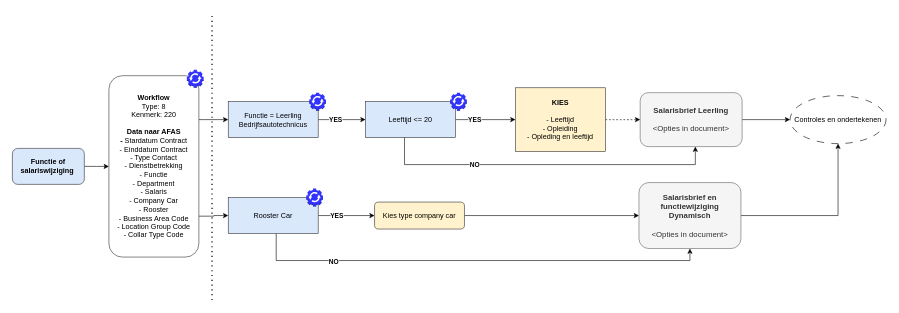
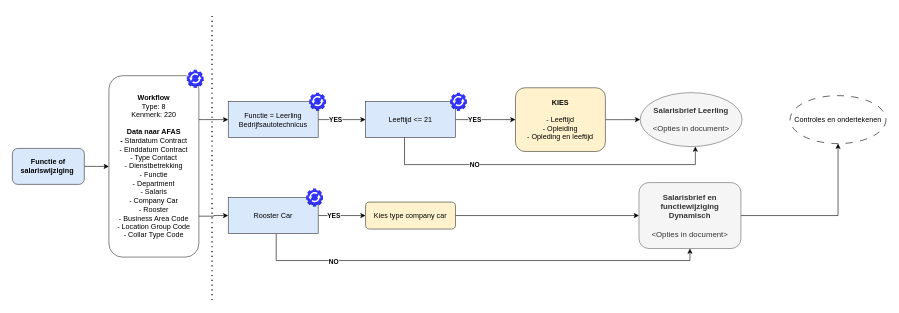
  <mxCell id="0" />
  <mxCell id="1" parent="0" />
  <mxCell id="2" style="edgeStyle=orthogonalEdgeStyle;rounded=0;orthogonalLoop=1;jettySize=auto;html=1;" parent="1" source="3" target="7" edge="1"><mxGeometry relative="1" as="geometry" /></mxCell>
  <mxCell id="3" value="&lt;div&gt;&lt;b&gt;Functie of salariswijziging&amp;nbsp;&lt;/b&gt;&lt;/div&gt;" style="rounded=1;whiteSpace=wrap;html=1;strokeColor=#333333;align=center;fillColor=#dae8fc;" parent="1" vertex="1"><mxGeometry x="20" y="247" width="120" height="60" as="geometry" /></mxCell>
  <mxCell id="4" value="" style="endArrow=none;dashed=1;html=1;dashPattern=1 3;strokeWidth=2;rounded=0;" parent="1" edge="1"><mxGeometry width="50" height="50" relative="1" as="geometry"><mxPoint x="353" y="500" as="sourcePoint" /><mxPoint x="353" y="20" as="targetPoint" /></mxGeometry></mxCell>
  <mxCell id="5" style="edgeStyle=orthogonalEdgeStyle;rounded=0;orthogonalLoop=1;jettySize=auto;html=1;entryX=0;entryY=0.5;entryDx=0;entryDy=0;" parent="1" source="7" target="11" edge="1"><mxGeometry relative="1" as="geometry"><mxPoint x="390" y="240" as="targetPoint" /><Array as="points"><mxPoint x="340" y="199" /><mxPoint x="340" y="199" /></Array></mxGeometry></mxCell>
  <mxCell id="6" style="edgeStyle=orthogonalEdgeStyle;rounded=0;orthogonalLoop=1;jettySize=auto;html=1;entryX=0;entryY=0.5;entryDx=0;entryDy=0;" edge="1" parent="1" source="7" target="30"><mxGeometry relative="1" as="geometry"><Array as="points"><mxPoint x="356" y="360" /><mxPoint x="356" y="359" /></Array></mxGeometry></mxCell>
  <mxCell id="7" value="&lt;b&gt;Workflow&lt;/b&gt;&lt;div&gt;&lt;span style=&quot;background-color: initial;&quot;&gt;Type: 8&lt;/span&gt;&lt;br&gt;&lt;/div&gt;&lt;div&gt;Kenmerk: 220&lt;/div&gt;&lt;div&gt;&lt;br&gt;&lt;/div&gt;&lt;div&gt;&lt;b&gt;Data naar AFAS&lt;/b&gt;&lt;/div&gt;&lt;div&gt;&lt;b&gt;- &lt;/b&gt;Stardatum Contract&lt;br&gt;&lt;div&gt;&lt;div&gt;&lt;div&gt;- Einddatum Contract&lt;/div&gt;&lt;div&gt;- Type Contact&lt;/div&gt;&lt;div&gt;&lt;span style=&quot;background-color: initial;&quot;&gt;- Dienstbetrekking&lt;/span&gt;&lt;/div&gt;&lt;div&gt;&lt;span style=&quot;background-color: initial;&quot;&gt;- Functie&lt;/span&gt;&lt;br&gt;&lt;/div&gt;&lt;/div&gt;&lt;div&gt;&lt;span style=&quot;background-color: initial;&quot;&gt;- Department&lt;/span&gt;&lt;/div&gt;&lt;div&gt;&lt;span style=&quot;background-color: initial;&quot;&gt;- Salaris&lt;/span&gt;&lt;/div&gt;&lt;div&gt;&lt;span style=&quot;background-color: initial;&quot;&gt;- Company Car&lt;/span&gt;&lt;/div&gt;&lt;div&gt;&lt;span style=&quot;background-color: initial;&quot;&gt;- Rooster&lt;/span&gt;&lt;/div&gt;&lt;/div&gt;&lt;/div&gt;&lt;div&gt;&lt;span style=&quot;background-color: initial;&quot;&gt;- Business Area Code&lt;/span&gt;&lt;/div&gt;&lt;div&gt;&lt;span style=&quot;background-color: initial;&quot;&gt;- Location Group Code&lt;/span&gt;&lt;/div&gt;&lt;div&gt;&lt;span style=&quot;background-color: initial;&quot;&gt;- Collar Type Code&lt;/span&gt;&lt;/div&gt;" style="rounded=1;whiteSpace=wrap;html=1;strokeColor=#333333;" parent="1" vertex="1"><mxGeometry x="181" y="125.75" width="150" height="302.5" as="geometry" /></mxCell>
  <mxCell id="8" value="" style="outlineConnect=0;dashed=0;verticalLabelPosition=bottom;verticalAlign=top;align=center;html=1;shape=mxgraph.aws3.automation;fillColor=#3333FF;strokeColor=#6c8ebf;" parent="1" vertex="1"><mxGeometry x="311" y="116" width="28" height="30" as="geometry" /></mxCell>
  <mxCell id="9" style="edgeStyle=orthogonalEdgeStyle;rounded=0;orthogonalLoop=1;jettySize=auto;html=1;entryX=0;entryY=0.5;entryDx=0;entryDy=0;" parent="1" source="11" target="16" edge="1"><mxGeometry relative="1" as="geometry" /></mxCell>
  <mxCell id="10" value="&lt;b&gt;YES&lt;/b&gt;" style="edgeLabel;html=1;align=center;verticalAlign=middle;resizable=0;points=[];" parent="9" vertex="1" connectable="0"><mxGeometry x="-0.1" y="1" relative="1" as="geometry"><mxPoint x="-8" y="1" as="offset" /></mxGeometry></mxCell>
  <mxCell id="11" value="&lt;div&gt;Functie =&amp;nbsp;Leerling Bedrijfsautotechnicus&lt;span style=&quot;color: rgba(0, 0, 0, 0); font-family: monospace; font-size: 0px; text-align: start; text-wrap: nowrap; background-color: initial;&quot;&gt;%3CmxGraphModel%3E%3Croot%3E%3CmxCell%20id%3D%220%22%2F%3E%3CmxCell%20id%3D%221%22%20parent%3D%220%22%2F%3E%3CmxCell%20id%3D%222%22%20value%3D%22%26lt%3Bdiv%26gt%3BCompany%20Car%26lt%3B%2Fdiv%26gt%3B%26lt%3Bdiv%26gt%3B%26lt%3B%2Fdiv%26gt%3B%22%20style%3D%22rounded%3D0%3BwhiteSpace%3Dwrap%3Bhtml%3D1%3BfillColor%3D%23dae8fc%3BstrokeColor%3D%23333333%3B%22%20vertex%3D%221%22%20parent%3D%221%22%3E%3CmxGeometry%20x%3D%22630%22%20y%3D%22250%22%20width%3D%22150%22%20height%3D%2260%22%20as%3D%22geometry%22%2F%3E%3C%2FmxCell%3E%3C%2Froot%3E%3C%2FmxGraphModel%3E&lt;/span&gt;&lt;/div&gt;&lt;div&gt;&lt;/div&gt;" style="rounded=0;whiteSpace=wrap;html=1;fillColor=#dae8fc;strokeColor=#333333;" parent="1" vertex="1"><mxGeometry x="380" y="169" width="150" height="60" as="geometry" /></mxCell>
  <mxCell id="12" style="edgeStyle=orthogonalEdgeStyle;rounded=0;orthogonalLoop=1;jettySize=auto;html=1;entryX=0;entryY=0.5;entryDx=0;entryDy=0;" parent="1" source="16" target="22" edge="1"><mxGeometry relative="1" as="geometry"><mxPoint x="880" y="199" as="targetPoint" /></mxGeometry></mxCell>
  <mxCell id="13" value="&lt;b&gt;YES&lt;/b&gt;" style="edgeLabel;html=1;align=center;verticalAlign=middle;resizable=0;points=[];" parent="12" vertex="1" connectable="0"><mxGeometry x="-0.378" relative="1" as="geometry"><mxPoint as="offset" /></mxGeometry></mxCell>
  <mxCell id="14" style="edgeStyle=orthogonalEdgeStyle;rounded=0;orthogonalLoop=1;jettySize=auto;html=1;" parent="1" target="20" edge="1"><mxGeometry relative="1" as="geometry"><mxPoint x="674" y="184" as="sourcePoint" /><mxPoint x="844" y="311.5" as="targetPoint" /><Array as="points"><mxPoint x="674" y="274" /><mxPoint x="1159" y="274" /></Array></mxGeometry></mxCell>
  <mxCell id="15" value="&lt;b&gt;NO&lt;/b&gt;" style="edgeLabel;html=1;align=center;verticalAlign=middle;resizable=0;points=[];" parent="14" vertex="1" connectable="0"><mxGeometry x="0.536" y="2" relative="1" as="geometry"><mxPoint x="-259" y="1" as="offset" /></mxGeometry></mxCell>
- <mxCell id="16" value="&lt;div&gt;Leeftijd &amp;lt;= 20&lt;/div&gt;&lt;div&gt;&lt;/div&gt;" style="rounded=0;whiteSpace=wrap;html=1;fillColor=#dae8fc;strokeColor=#333333;" parent="1" vertex="1"><mxGeometry x="609" y="169" width="150" height="60" as="geometry" /></mxCell>
+ <mxCell id="16" value="&lt;div&gt;Leeftijd &amp;lt;= 21&lt;/div&gt;&lt;div&gt;&lt;/div&gt;" style="rounded=0;whiteSpace=wrap;html=1;fillColor=#dae8fc;strokeColor=#333333;" parent="1" vertex="1"><mxGeometry x="609" y="169" width="150" height="60" as="geometry" /></mxCell>
  <mxCell id="17" value="" style="outlineConnect=0;dashed=0;verticalLabelPosition=bottom;verticalAlign=top;align=center;html=1;shape=mxgraph.aws3.automation;fillColor=#3333FF;strokeColor=#6c8ebf;" parent="1" vertex="1"><mxGeometry x="515" y="154" width="28" height="30" as="geometry" /></mxCell>
  <mxCell id="18" value="" style="outlineConnect=0;dashed=0;verticalLabelPosition=bottom;verticalAlign=top;align=center;html=1;shape=mxgraph.aws3.automation;fillColor=#3333FF;strokeColor=#6c8ebf;" parent="1" vertex="1"><mxGeometry x="750" y="154" width="28" height="30" as="geometry" /></mxCell>
- <mxCell id="19" style="edgeStyle=orthogonalEdgeStyle;rounded=0;orthogonalLoop=1;jettySize=auto;html=1;" parent="1" source="20" target="25" edge="1"><mxGeometry relative="1" as="geometry" /></mxCell>
- <mxCell id="20" value="&lt;span style=&quot;font-size: 13px;&quot;&gt;&lt;b&gt;Salarisbrief Leerling&lt;/b&gt;&lt;/span&gt;&lt;br&gt;&lt;div style=&quot;font-size: 13px;&quot;&gt;&lt;b&gt;&lt;br&gt;&lt;/b&gt;&lt;div&gt;&amp;lt;Opties in document&amp;gt;&lt;br&gt;&lt;/div&gt;&lt;/div&gt;" style="rounded=1;whiteSpace=wrap;html=1;fillColor=#f5f5f5;strokeColor=#666666;fontColor=#333333;" parent="1" vertex="1"><mxGeometry x="1067" y="154" width="170" height="90" as="geometry" /></mxCell>
- <mxCell id="21" style="edgeStyle=orthogonalEdgeStyle;rounded=0;orthogonalLoop=1;jettySize=auto;html=1;dashed=1;" parent="1" source="22" target="20" edge="1"><mxGeometry relative="1" as="geometry" /></mxCell>
- <mxCell id="22" value="&lt;div&gt;&lt;div&gt;&lt;b&gt;KIES&lt;/b&gt;&lt;/div&gt;&lt;div&gt;&lt;br&gt;&lt;/div&gt;&lt;div&gt;- Leeftijd&lt;/div&gt;&lt;div&gt;- Opleiding&lt;/div&gt;&lt;div&gt;- Opleding en leeftijd&lt;/div&gt;&lt;/div&gt;" style="whiteSpace=wrap;html=1;fillColor=#fff2cc;strokeColor=#333333;rounded=0;" parent="1" vertex="1"><mxGeometry x="859" y="145.88" width="150" height="106.25" as="geometry" /></mxCell>
+ <mxCell id="20" value="&lt;span style=&quot;font-size: 13px;&quot;&gt;&lt;b&gt;Salarisbrief Leerling&lt;/b&gt;&lt;/span&gt;&lt;br&gt;&lt;div style=&quot;font-size: 13px;&quot;&gt;&lt;b&gt;&lt;br&gt;&lt;/b&gt;&lt;div&gt;&amp;lt;Opties in document&amp;gt;&lt;br&gt;&lt;/div&gt;&lt;/div&gt;" style="ellipse;whiteSpace=wrap;html=1;fillColor=#f5f5f5;strokeColor=#666666;fontColor=#333333;" parent="1" vertex="1"><mxGeometry x="1067" y="154" width="170" height="90" as="geometry" /></mxCell>
+ <mxCell id="21" style="edgeStyle=orthogonalEdgeStyle;rounded=0;orthogonalLoop=1;jettySize=auto;html=1;" parent="1" source="22" target="20" edge="1"><mxGeometry relative="1" as="geometry" /></mxCell>
+ <mxCell id="22" value="&lt;div&gt;&lt;div&gt;&lt;b&gt;KIES&lt;/b&gt;&lt;/div&gt;&lt;div&gt;&lt;br&gt;&lt;/div&gt;&lt;div&gt;- Leeftijd&lt;/div&gt;&lt;div&gt;- Opleiding&lt;/div&gt;&lt;div&gt;- Opleding en leeftijd&lt;/div&gt;&lt;/div&gt;" style="rounded=1;whiteSpace=wrap;html=1;fillColor=#fff2cc;strokeColor=#333333;" parent="1" vertex="1"><mxGeometry x="859" y="145.88" width="150" height="106.25" as="geometry" /></mxCell>
  <mxCell id="23" style="edgeStyle=orthogonalEdgeStyle;rounded=0;orthogonalLoop=1;jettySize=auto;html=1;entryX=0.5;entryY=1;entryDx=0;entryDy=0;" parent="1" source="24" target="25" edge="1"><mxGeometry relative="1" as="geometry" /></mxCell>
  <mxCell id="24" value="&lt;span style=&quot;font-size: 13px;&quot;&gt;&lt;b&gt;Salarisbrief en functiewijziging Dynamisch&lt;/b&gt;&lt;/span&gt;&lt;div&gt;&lt;span style=&quot;font-size: 13px;&quot;&gt;&lt;b&gt;&lt;br&gt;&lt;/b&gt;&lt;/span&gt;&lt;/div&gt;&lt;div&gt;&lt;span style=&quot;font-size: 13px;&quot;&gt;&amp;lt;Opties in document&amp;gt;&lt;/span&gt;&lt;/div&gt;" style="rounded=1;whiteSpace=wrap;html=1;fillColor=#f5f5f5;strokeColor=#666666;fontColor=#333333;" parent="1" vertex="1"><mxGeometry x="1065" y="304" width="170" height="110" as="geometry" /></mxCell>
  <mxCell id="25" value="Controles en ondertekenen" style="ellipse;whiteSpace=wrap;html=1;dashed=1;dashPattern=12 12;" parent="1" vertex="1"><mxGeometry x="1317" y="159.01" width="160" height="80" as="geometry" /></mxCell>
  <mxCell id="26" style="edgeStyle=orthogonalEdgeStyle;rounded=0;orthogonalLoop=1;jettySize=auto;html=1;entryX=0;entryY=0.5;entryDx=0;entryDy=0;" parent="1" source="30" target="32" edge="1"><mxGeometry relative="1" as="geometry" /></mxCell>
  <mxCell id="27" value="&lt;b&gt;YES&lt;/b&gt;" style="edgeLabel;html=1;align=center;verticalAlign=middle;resizable=0;points=[];" parent="26" vertex="1" connectable="0"><mxGeometry x="-0.367" relative="1" as="geometry"><mxPoint as="offset" /></mxGeometry></mxCell>
  <mxCell id="28" style="edgeStyle=orthogonalEdgeStyle;rounded=0;orthogonalLoop=1;jettySize=auto;html=1;entryX=0.5;entryY=1;entryDx=0;entryDy=0;" parent="1" source="30" target="24" edge="1"><mxGeometry relative="1" as="geometry"><Array as="points"><mxPoint x="460" y="434" /><mxPoint x="1150" y="434" /></Array></mxGeometry></mxCell>
  <mxCell id="29" value="&lt;b&gt;NO&lt;/b&gt;" style="edgeLabel;html=1;align=center;verticalAlign=middle;resizable=0;points=[];" parent="28" vertex="1" connectable="0"><mxGeometry x="-0.64" y="-1" relative="1" as="geometry"><mxPoint x="4" as="offset" /></mxGeometry></mxCell>
  <mxCell id="30" value="&lt;div&gt;Rooster Car&lt;/div&gt;&lt;div&gt;&lt;/div&gt;" style="rounded=0;whiteSpace=wrap;html=1;fillColor=#dae8fc;strokeColor=#333333;" parent="1" vertex="1"><mxGeometry x="380" y="329" width="150" height="60" as="geometry" /></mxCell>
  <mxCell id="31" style="edgeStyle=orthogonalEdgeStyle;rounded=0;orthogonalLoop=1;jettySize=auto;html=1;" parent="1" source="32" target="24" edge="1"><mxGeometry relative="1" as="geometry" /></mxCell>
- <mxCell id="32" value="Kies type company car" style="rounded=1;whiteSpace=wrap;html=1;fillColor=#fff2cc;strokeColor=#333333;" parent="1" vertex="1"><mxGeometry x="624" y="336.5" width="150" height="45" as="geometry" /></mxCell>
+ <mxCell id="32" value="Kies type company car" style="rounded=1;whiteSpace=wrap;html=1;fillColor=#fff2cc;strokeColor=#333333;" parent="1" vertex="1"><mxGeometry x="609" y="336.5" width="150" height="45" as="geometry" /></mxCell>
  <mxCell id="33" value="" style="outlineConnect=0;dashed=0;verticalLabelPosition=bottom;verticalAlign=top;align=center;html=1;shape=mxgraph.aws3.automation;fillColor=#3333FF;strokeColor=#6c8ebf;" parent="1" vertex="1"><mxGeometry x="510" y="314" width="28" height="30" as="geometry" /></mxCell>
